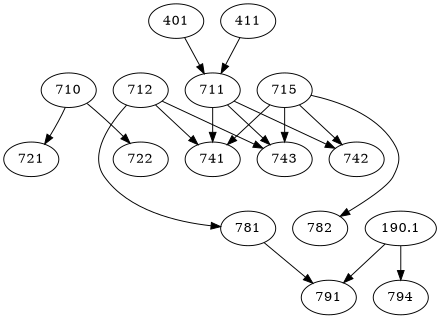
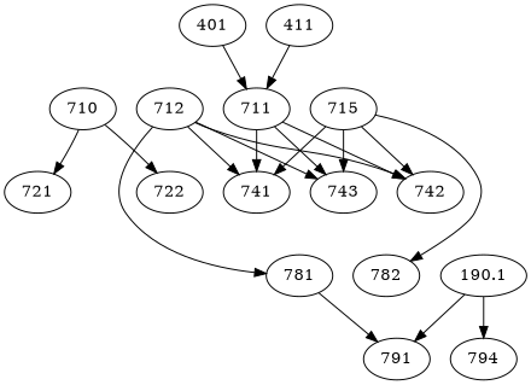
  digraph {
    edge [style=invis]
    710
    711
    712
    715
    721
    722
    741
    742
    743
    781
    782
    791
    n13 [label=794]
    401
    411
    190.1
    subgraph sub_1 {
      rank=same
      710
      711
      712
      715
    }
    subgraph sub_2 {
      rank=same
      721
      722
    }
    subgraph sub_3 {
      rank=same
      741
      742
      743
    }
    subgraph sub_4 {
      rank=same
      781
      782
    }
    subgraph sub_5 {
      rank=same
      791
      n13
    }
    710 -> 711
    710 -> 721
    710 -> 721 [style=""]
    710 -> 722
    710 -> 722 [style=""]
    711 -> 721
    711 -> 722
    711 -> 741 [style=""]
    711 -> 742 [style=""]
    711 -> 743 [style=""]
    712 -> 715
    712 -> 721
    712 -> 722
    712 -> 741 [style=""]
+   712 -> 742 [style=""]
    712 -> 743 [style=""]
    712 -> 781 [style=""]
    715 -> 721
    715 -> 722
    715 -> 741 [style=""]
    715 -> 742 [style=""]
    715 -> 743 [style=""]
    715 -> 782 [style=""]
    721 -> 722
    741 -> 742
    741 -> 781
    741 -> 782
    742 -> 781
    742 -> 782
    743 -> 781
    743 -> 782
    781 -> 782
    781 -> 791 [style=""]
    791 -> n13
    401 -> 711 [style=""]
    411 -> 711 [style=""]
    190.1 -> 791 [style=""]
    190.1 -> n13 [style=""]
  }
